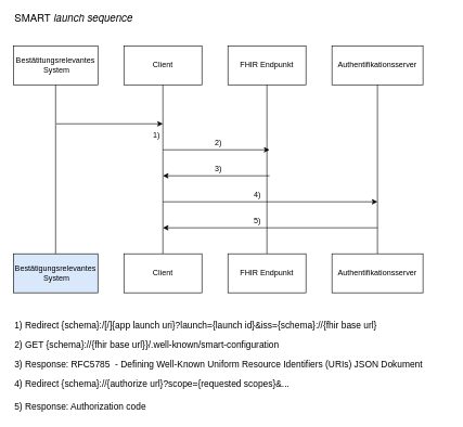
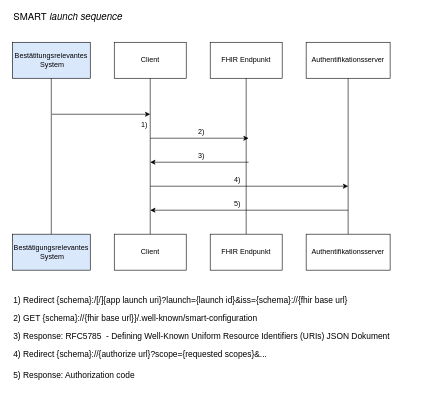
  <mxCell id="0" />
  <mxCell id="1" parent="0" />
- <mxCell id="2" value="Bestätitungsrelevantes&lt;br&gt;&amp;nbsp;System" style="rounded=0;whiteSpace=wrap;html=1;" parent="1" vertex="1"><mxGeometry x="20" y="70" width="130" height="60" as="geometry" /></mxCell>
+ <mxCell id="2" value="Bestätitungsrelevantes&lt;br&gt;&amp;nbsp;System" style="rounded=0;whiteSpace=wrap;html=1;fillColor=#dae8fc;" parent="1" vertex="1"><mxGeometry x="20" y="70" width="130" height="60" as="geometry" /></mxCell>
  <mxCell id="3" value="Client" style="rounded=0;whiteSpace=wrap;html=1;" parent="1" vertex="1"><mxGeometry x="190" y="70" width="120" height="60" as="geometry" /></mxCell>
  <mxCell id="4" value="FHIR Endpunkt" style="rounded=0;whiteSpace=wrap;html=1;" parent="1" vertex="1"><mxGeometry x="350" y="70" width="120" height="60" as="geometry" /></mxCell>
  <mxCell id="5" value="Authentifikationsserver" style="rounded=0;whiteSpace=wrap;html=1;" parent="1" vertex="1"><mxGeometry x="510" y="70" width="140" height="60" as="geometry" /></mxCell>
  <mxCell id="6" value="" style="endArrow=none;html=1;entryX=0.5;entryY=1;entryDx=0;entryDy=0;" parent="1" target="2" edge="1"><mxGeometry width="50" height="50" relative="1" as="geometry"><mxPoint x="85" y="390" as="sourcePoint" /><mxPoint x="420" y="240" as="targetPoint" /></mxGeometry></mxCell>
  <mxCell id="7" value="" style="endArrow=classic;html=1;" parent="1" edge="1"><mxGeometry width="50" height="50" relative="1" as="geometry"><mxPoint x="86" y="190" as="sourcePoint" /><mxPoint x="250" y="190" as="targetPoint" /></mxGeometry></mxCell>
  <mxCell id="8" value="" style="endArrow=none;html=1;entryX=0.5;entryY=1;entryDx=0;entryDy=0;" parent="1" target="3" edge="1"><mxGeometry width="50" height="50" relative="1" as="geometry"><mxPoint x="250" y="390" as="sourcePoint" /><mxPoint x="95" y="140" as="targetPoint" /></mxGeometry></mxCell>
  <mxCell id="9" value="" style="endArrow=none;html=1;entryX=0.5;entryY=1;entryDx=0;entryDy=0;" parent="1" target="4" edge="1"><mxGeometry width="50" height="50" relative="1" as="geometry"><mxPoint x="410" y="390" as="sourcePoint" /><mxPoint x="260" y="140" as="targetPoint" /></mxGeometry></mxCell>
  <mxCell id="10" value="" style="endArrow=none;html=1;entryX=0.5;entryY=1;entryDx=0;entryDy=0;" parent="1" target="5" edge="1"><mxGeometry width="50" height="50" relative="1" as="geometry"><mxPoint x="580" y="390" as="sourcePoint" /><mxPoint x="420" y="140" as="targetPoint" /></mxGeometry></mxCell>
  <mxCell id="11" value="&lt;span style=&quot;font-size: 14px&quot;&gt;1) Redirect {schema}:/[/]{app launch uri}?launch={launch id}&amp;amp;iss={schema}://&lt;/span&gt;&lt;span style=&quot;font-size: 14px&quot;&gt;{fhir base url}&lt;/span&gt;" style="text;html=1;strokeColor=none;fillColor=none;align=left;verticalAlign=middle;whiteSpace=wrap;rounded=0;fontSize=14;" parent="1" vertex="1"><mxGeometry x="20" y="490" width="570" height="20" as="geometry" /></mxCell>
  <mxCell id="12" value="1)" style="text;html=1;align=center;verticalAlign=middle;resizable=0;points=[];autosize=1;strokeColor=none;" parent="1" vertex="1"><mxGeometry x="225" y="198" width="30" height="20" as="geometry" /></mxCell>
  <mxCell id="13" value="" style="endArrow=classic;html=1;" parent="1" edge="1"><mxGeometry width="50" height="50" relative="1" as="geometry"><mxPoint x="250" y="230" as="sourcePoint" /><mxPoint x="414" y="230" as="targetPoint" /></mxGeometry></mxCell>
  <mxCell id="14" value="2)" style="text;html=1;align=center;verticalAlign=middle;resizable=0;points=[];autosize=1;strokeColor=none;" parent="1" vertex="1"><mxGeometry x="320" y="210" width="30" height="20" as="geometry" /></mxCell>
  <mxCell id="15" value="&lt;span style=&quot;font-size: 14px&quot;&gt;2) GET {schema}://{fhir base url}}&lt;/span&gt;/.well-known/smart-configuration" style="text;html=1;strokeColor=none;fillColor=none;align=left;verticalAlign=middle;whiteSpace=wrap;rounded=0;fontSize=14;" parent="1" vertex="1"><mxGeometry x="20" y="520" width="420" height="20" as="geometry" /></mxCell>
  <mxCell id="16" value="" style="endArrow=none;html=1;horizontal=1;startArrow=classic;startFill=1;endFill=0;" parent="1" edge="1"><mxGeometry width="50" height="50" relative="1" as="geometry"><mxPoint x="250" y="270" as="sourcePoint" /><mxPoint x="414" y="270" as="targetPoint" /></mxGeometry></mxCell>
  <mxCell id="17" value="3)" style="text;html=1;align=center;verticalAlign=middle;resizable=0;points=[];autosize=1;strokeColor=none;" parent="1" vertex="1"><mxGeometry x="320" y="250" width="30" height="20" as="geometry" /></mxCell>
  <mxCell id="18" value="&lt;span style=&quot;font-size: 14px&quot;&gt;3) Response: RFC5785 &amp;nbsp;-&amp;nbsp;&lt;/span&gt;Defining Well-Known Uniform Resource Identifiers (URIs) JSON Dokument" style="text;html=1;strokeColor=none;fillColor=none;align=left;verticalAlign=middle;whiteSpace=wrap;rounded=0;fontSize=14;" parent="1" vertex="1"><mxGeometry x="20" y="550" width="670" height="20" as="geometry" /></mxCell>
  <mxCell id="19" value="" style="endArrow=classic;html=1;" parent="1" edge="1"><mxGeometry width="50" height="50" relative="1" as="geometry"><mxPoint x="250" y="310" as="sourcePoint" /><mxPoint x="580" y="310" as="targetPoint" /></mxGeometry></mxCell>
  <mxCell id="20" value="4)" style="text;html=1;align=center;verticalAlign=middle;resizable=0;points=[];autosize=1;strokeColor=none;" parent="1" vertex="1"><mxGeometry x="380" y="290" width="30" height="20" as="geometry" /></mxCell>
  <mxCell id="21" value="" style="endArrow=none;html=1;startArrow=classic;startFill=1;endFill=0;" parent="1" edge="1"><mxGeometry width="50" height="50" relative="1" as="geometry"><mxPoint x="250" y="350" as="sourcePoint" /><mxPoint x="580" y="350" as="targetPoint" /></mxGeometry></mxCell>
  <mxCell id="22" value="5)" style="text;html=1;align=center;verticalAlign=middle;resizable=0;points=[];autosize=1;strokeColor=none;" parent="1" vertex="1"><mxGeometry x="380" y="330" width="30" height="20" as="geometry" /></mxCell>
  <mxCell id="23" value="4) Redirect {schema}://{authorize url}?scope={requested scopes}&amp;amp;..." style="text;html=1;strokeColor=none;fillColor=none;align=left;verticalAlign=middle;whiteSpace=wrap;rounded=0;fontSize=14;" parent="1" vertex="1"><mxGeometry x="20" y="580" width="568" height="20" as="geometry" /></mxCell>
  <mxCell id="24" value="5) Response: Authorization code" style="text;html=1;strokeColor=none;fillColor=none;align=left;verticalAlign=middle;whiteSpace=wrap;rounded=0;fontSize=14;" parent="1" vertex="1"><mxGeometry x="20" y="614.5" width="568" height="20" as="geometry" /></mxCell>
  <mxCell id="25" value="&lt;h4 id=&quot;smart-authorization-sequence&quot; style=&quot;box-sizing: border-box ; font-family: &amp;quot;helvetica neue&amp;quot; , &amp;quot;helvetica&amp;quot; , &amp;quot;arial&amp;quot; , sans-serif ; line-height: 20px ; font-size: 16.1px ; margin: 0px 0px 0.4em ; font-weight: 500 ; overflow: visible&quot;&gt;&lt;span style=&quot;box-sizing: border-box&quot;&gt;SMART&lt;/span&gt;&lt;em style=&quot;box-sizing: border-box&quot;&gt; launch sequence&lt;/em&gt;&lt;/h4&gt;" style="text;html=1;strokeColor=none;fillColor=none;align=left;verticalAlign=middle;whiteSpace=wrap;rounded=0;fontSize=14;" parent="1" vertex="1"><mxGeometry x="20" y="20" width="250" height="20" as="geometry" /></mxCell>
  <mxCell id="26" value="Bestätigungsrelevantes&lt;br&gt;&amp;nbsp;System" style="rounded=0;whiteSpace=wrap;html=1;fillColor=#dae8fc;" parent="1" vertex="1"><mxGeometry x="20" y="390" width="130" height="60" as="geometry" /></mxCell>
  <mxCell id="27" value="Client" style="rounded=0;whiteSpace=wrap;html=1;" parent="1" vertex="1"><mxGeometry x="190" y="390" width="120" height="60" as="geometry" /></mxCell>
  <mxCell id="28" value="FHIR Endpunkt" style="rounded=0;whiteSpace=wrap;html=1;" parent="1" vertex="1"><mxGeometry x="350" y="390" width="120" height="60" as="geometry" /></mxCell>
  <mxCell id="29" value="Authentifikationsserver" style="rounded=0;whiteSpace=wrap;html=1;" parent="1" vertex="1"><mxGeometry x="510" y="390" width="140" height="60" as="geometry" /></mxCell>
